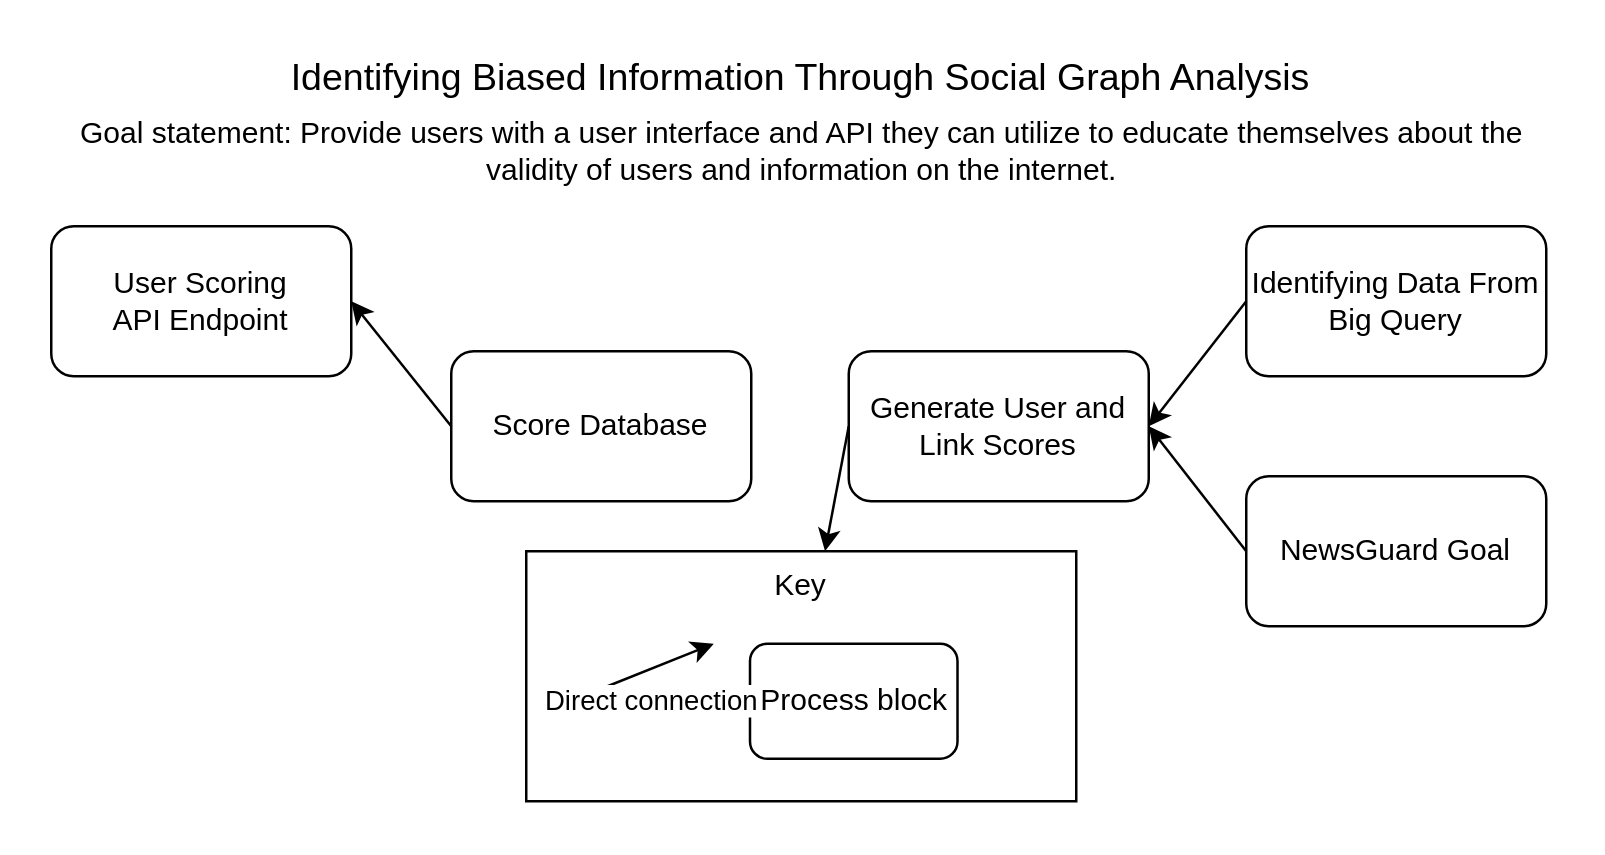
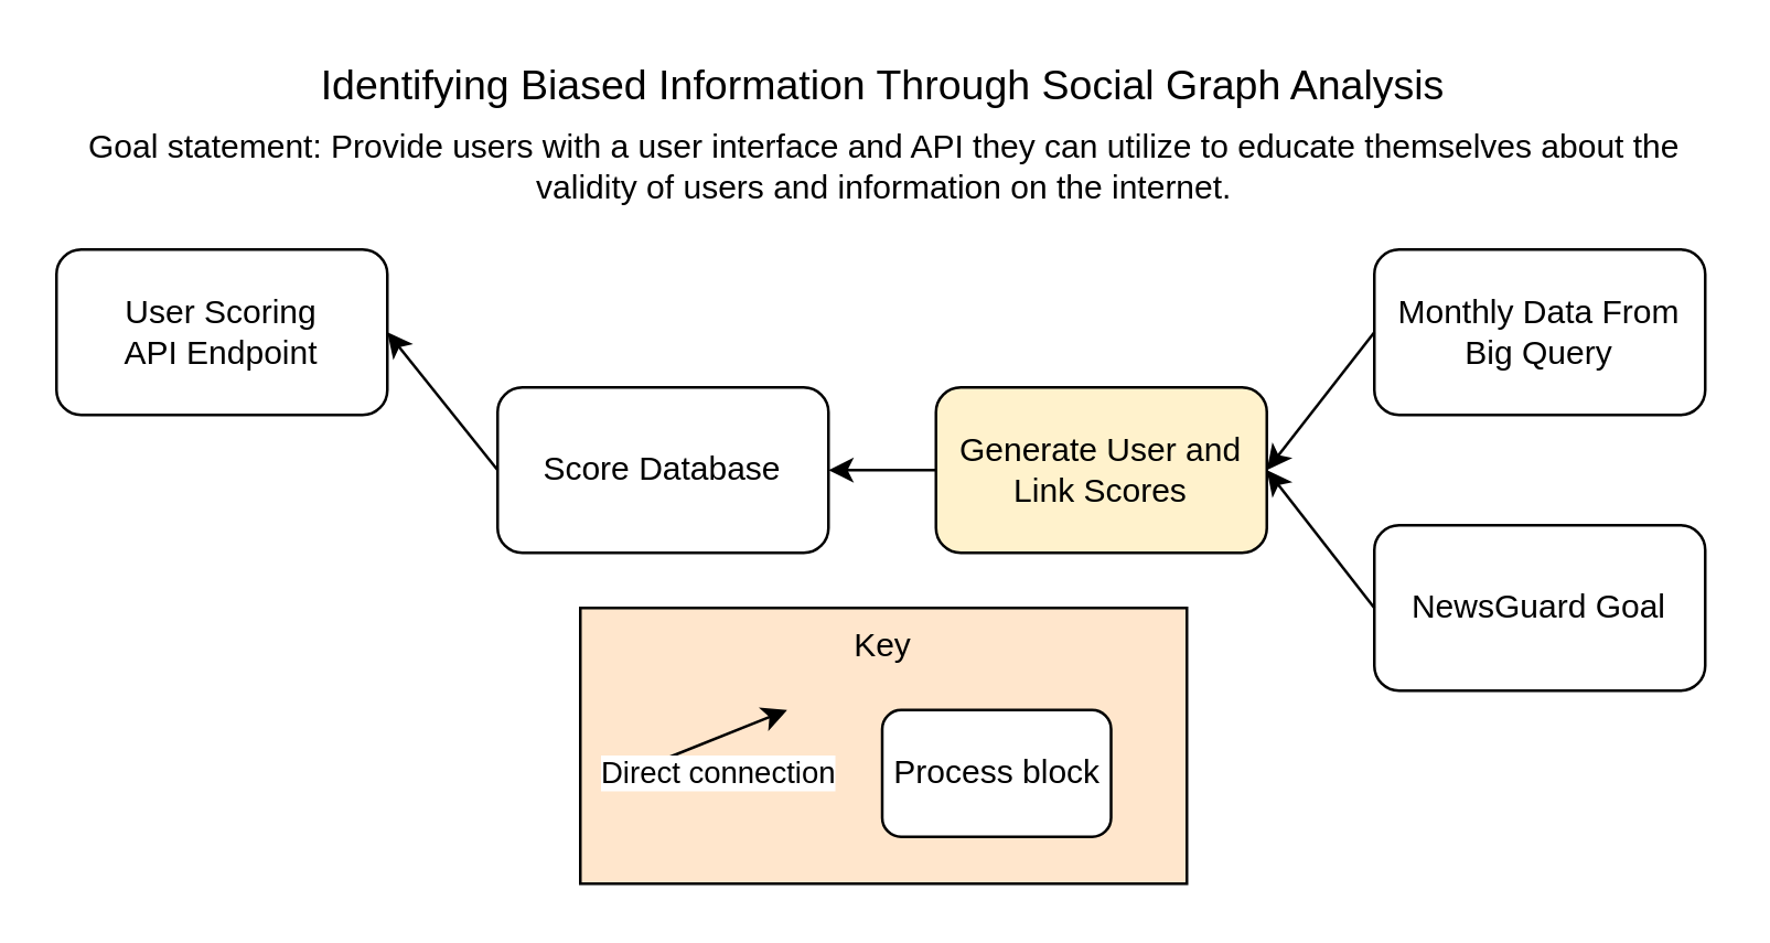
  <mxCell id="0" />
  <mxCell id="1" parent="0" />
- <mxCell id="2" value="Identifying Data From Big Query" style="rounded=1;whiteSpace=wrap;html=1;" parent="1" vertex="1"><mxGeometry x="498" y="90" width="120" height="60" as="geometry" /></mxCell>
+ <mxCell id="2" value="Monthly Data From Big Query" style="rounded=1;whiteSpace=wrap;html=1;" parent="1" vertex="1"><mxGeometry x="498" y="90" width="120" height="60" as="geometry" /></mxCell>
  <mxCell id="3" value="User Scoring&lt;br&gt;&lt;div&gt;API Endpoint&lt;/div&gt;" style="rounded=1;whiteSpace=wrap;html=1;" parent="1" vertex="1"><mxGeometry x="20" y="90" width="120" height="60" as="geometry" /></mxCell>
- <mxCell id="4" value="Generate User and Link Scores" style="rounded=1;whiteSpace=wrap;html=1;" parent="1" vertex="1"><mxGeometry x="339" y="140" width="120" height="60" as="geometry" /></mxCell>
+ <mxCell id="4" value="Generate User and Link Scores" style="rounded=1;whiteSpace=wrap;html=1;fillColor=#fff2cc;" parent="1" vertex="1"><mxGeometry x="339" y="140" width="120" height="60" as="geometry" /></mxCell>
  <mxCell id="5" value="NewsGuard Goal" style="rounded=1;whiteSpace=wrap;html=1;" parent="1" vertex="1"><mxGeometry x="498" y="190" width="120" height="60" as="geometry" /></mxCell>
  <mxCell id="6" value="" style="endArrow=classic;html=1;exitX=0;exitY=0.5;exitDx=0;exitDy=0;entryX=1;entryY=0.5;entryDx=0;entryDy=0;" parent="1" source="5" target="4" edge="1"><mxGeometry width="50" height="50" relative="1" as="geometry"><mxPoint x="-81" y="470" as="sourcePoint" /><mxPoint x="-31" y="420" as="targetPoint" /></mxGeometry></mxCell>
  <mxCell id="7" value="" style="endArrow=classic;html=1;exitX=0;exitY=0.5;exitDx=0;exitDy=0;entryX=1;entryY=0.5;entryDx=0;entryDy=0;" parent="1" source="2" target="4" edge="1"><mxGeometry width="50" height="50" relative="1" as="geometry"><mxPoint x="289" y="130" as="sourcePoint" /><mxPoint x="339" y="80" as="targetPoint" /></mxGeometry></mxCell>
  <mxCell id="8" value="Score Database" style="rounded=1;whiteSpace=wrap;html=1;" parent="1" vertex="1"><mxGeometry x="180" y="140" width="120" height="60" as="geometry" /></mxCell>
- <mxCell id="9" value="" style="endArrow=classic;html=1;exitX=0;exitY=0.5;exitDx=0;exitDy=0;" parent="1" source="4" target="11" edge="1"><mxGeometry width="50" height="50" relative="1" as="geometry"><mxPoint x="20" y="320" as="sourcePoint" /><mxPoint x="70" y="270" as="targetPoint" /></mxGeometry></mxCell>
+ <mxCell id="9" value="" style="endArrow=classic;html=1;entryX=1;entryY=0.5;entryDx=0;entryDy=0;exitX=0;exitY=0.5;exitDx=0;exitDy=0;" parent="1" source="4" target="8" edge="1"><mxGeometry width="50" height="50" relative="1" as="geometry"><mxPoint x="20" y="320" as="sourcePoint" /><mxPoint x="70" y="270" as="targetPoint" /></mxGeometry></mxCell>
  <mxCell id="10" value="" style="endArrow=classic;html=1;entryX=1;entryY=0.5;entryDx=0;entryDy=0;exitX=0;exitY=0.5;exitDx=0;exitDy=0;" parent="1" source="8" target="3" edge="1"><mxGeometry width="50" height="50" relative="1" as="geometry"><mxPoint x="20" y="320" as="sourcePoint" /><mxPoint x="70" y="270" as="targetPoint" /></mxGeometry></mxCell>
- <mxCell id="11" value="Key&lt;br&gt;&lt;br&gt;" style="rounded=0;whiteSpace=wrap;html=1;verticalAlign=top;" vertex="1" parent="1"><mxGeometry x="210" y="220" width="220" height="100" as="geometry" /></mxCell>
- <mxCell id="12" value="Process block" style="rounded=1;whiteSpace=wrap;html=1;" vertex="1" parent="1"><mxGeometry x="299.5" y="257" width="83" height="46" as="geometry" /></mxCell>
+ <mxCell id="11" value="Key&lt;br&gt;&lt;br&gt;" style="rounded=0;whiteSpace=wrap;html=1;verticalAlign=top;fillColor=#ffe6cc;" vertex="1" parent="1"><mxGeometry x="210" y="220" width="220" height="100" as="geometry" /></mxCell>
+ <mxCell id="12" value="Process block" style="rounded=1;whiteSpace=wrap;html=1;" vertex="1" parent="1"><mxGeometry x="319.5" y="257" width="83" height="46" as="geometry" /></mxCell>
  <mxCell id="13" value="Direct connection" style="endArrow=classic;html=1;verticalAlign=top;" edge="1" parent="1"><mxGeometry width="50" height="50" relative="1" as="geometry"><mxPoint x="235" y="277" as="sourcePoint" /><mxPoint x="285" y="257" as="targetPoint" /></mxGeometry></mxCell>
  <mxCell id="14" value="Identifying Biased Information Through Social Graph Analysis" style="text;html=1;strokeColor=none;fillColor=none;align=center;verticalAlign=middle;whiteSpace=wrap;rounded=0;fontSize=15;" vertex="1" parent="1"><mxGeometry x="99.5" y="20" width="440" height="20" as="geometry" /></mxCell>
  <mxCell id="15" value="Goal statement: Provide users with a user interface and API they can utilize to educate themselves about the validity of users and information on the internet." style="text;html=1;strokeColor=none;fillColor=none;align=center;verticalAlign=middle;whiteSpace=wrap;rounded=0;fontSize=12;" vertex="1" parent="1"><mxGeometry x="20.5" y="50" width="599" height="20" as="geometry" /></mxCell>
